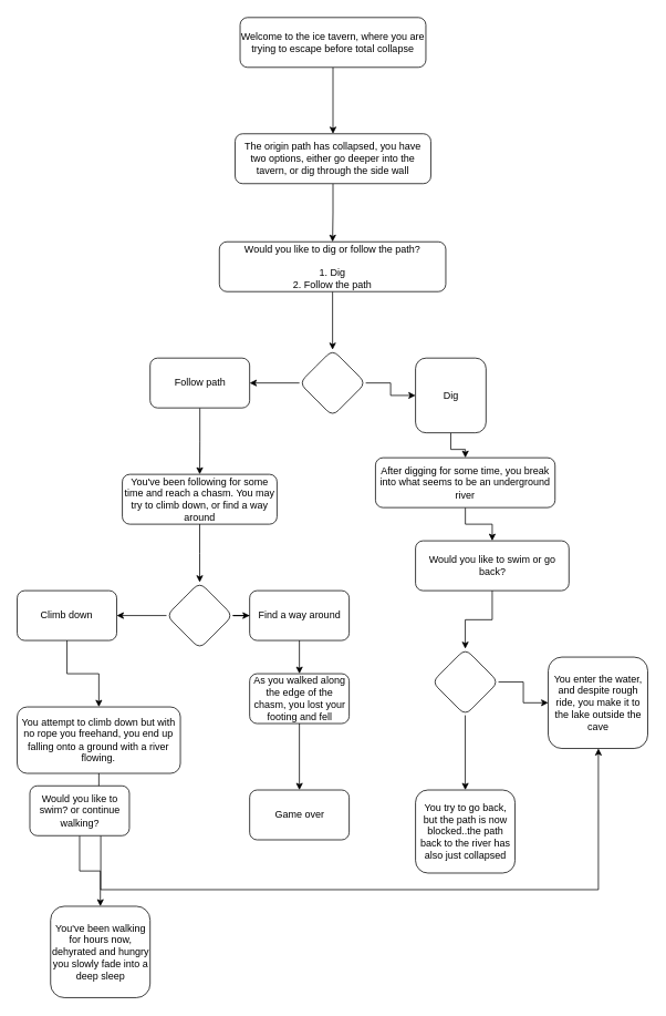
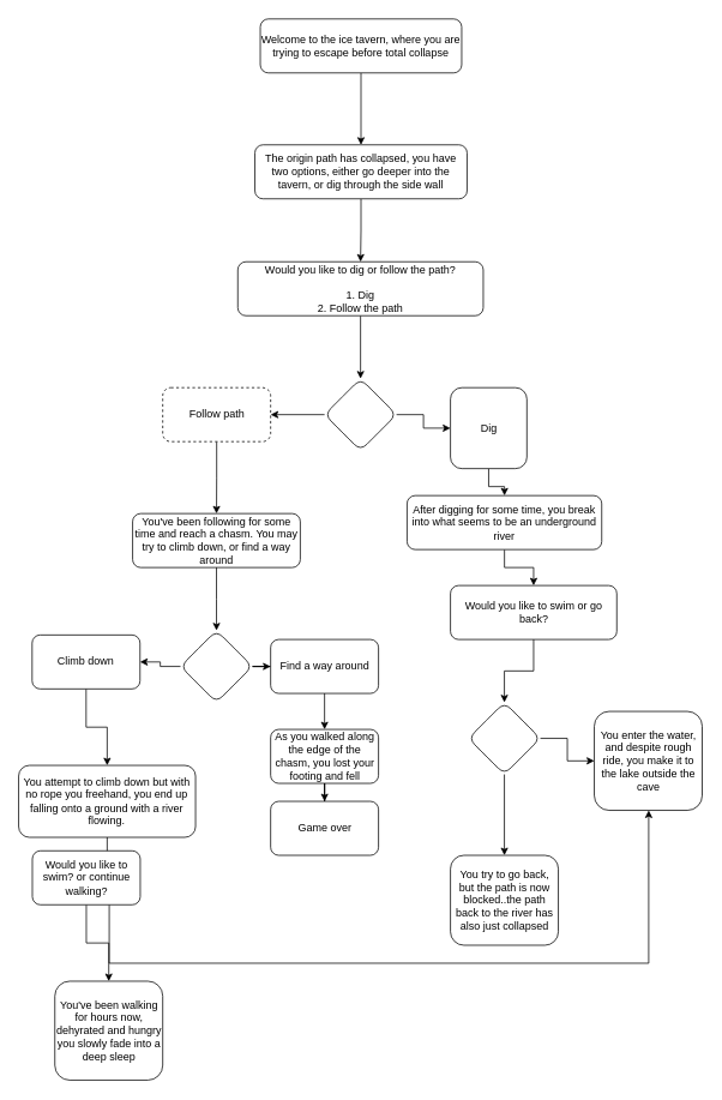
  <mxCell id="0" />
  <mxCell id="1" parent="0" />
  <mxCell id="2" value="" style="edgeStyle=orthogonalEdgeStyle;rounded=0;orthogonalLoop=1;jettySize=auto;html=1;" edge="1" parent="1" source="3" target="5"><mxGeometry relative="1" as="geometry" /></mxCell>
  <mxCell id="3" value="Welcome to the ice tavern, where you are trying to escape before total collapse" style="rounded=1;whiteSpace=wrap;html=1;" vertex="1" parent="1"><mxGeometry x="289" y="20" width="224" height="60" as="geometry" /></mxCell>
  <mxCell id="4" value="" style="edgeStyle=orthogonalEdgeStyle;rounded=0;orthogonalLoop=1;jettySize=auto;html=1;" edge="1" parent="1" source="5" target="7"><mxGeometry relative="1" as="geometry" /></mxCell>
  <mxCell id="5" value="The origin path has collapsed, you have two options, either go deeper into the tavern, or dig through the side wall" style="whiteSpace=wrap;html=1;rounded=1;" vertex="1" parent="1"><mxGeometry x="283" y="160" width="236" height="60" as="geometry" /></mxCell>
  <mxCell id="6" value="" style="edgeStyle=orthogonalEdgeStyle;rounded=0;orthogonalLoop=1;jettySize=auto;html=1;" edge="1" parent="1" source="7" target="10"><mxGeometry relative="1" as="geometry" /></mxCell>
  <mxCell id="7" value="&lt;div&gt;Would you like to dig or follow the path?&lt;/div&gt;&lt;div&gt;&lt;br&gt;&lt;/div&gt;&lt;div&gt;1. Dig&lt;/div&gt;&lt;div&gt;2. Follow the path&lt;br&gt;&lt;/div&gt;" style="whiteSpace=wrap;html=1;rounded=1;" vertex="1" parent="1"><mxGeometry x="264" y="290" width="273" height="60" as="geometry" /></mxCell>
  <mxCell id="8" value="" style="edgeStyle=orthogonalEdgeStyle;rounded=0;orthogonalLoop=1;jettySize=auto;html=1;" edge="1" parent="1" source="10" target="12"><mxGeometry relative="1" as="geometry" /></mxCell>
  <mxCell id="9" value="" style="edgeStyle=orthogonalEdgeStyle;rounded=0;orthogonalLoop=1;jettySize=auto;html=1;" edge="1" parent="1" source="10" target="14"><mxGeometry relative="1" as="geometry" /></mxCell>
  <mxCell id="10" value="" style="rhombus;whiteSpace=wrap;html=1;rounded=1;" vertex="1" parent="1"><mxGeometry x="360.5" y="420" width="80" height="80" as="geometry" /></mxCell>
  <mxCell id="11" value="" style="edgeStyle=orthogonalEdgeStyle;rounded=0;orthogonalLoop=1;jettySize=auto;html=1;" edge="1" parent="1" source="12" target="20"><mxGeometry relative="1" as="geometry" /></mxCell>
- <mxCell id="12" value="Follow path" style="whiteSpace=wrap;html=1;rounded=1;" vertex="1" parent="1"><mxGeometry x="180.5" y="430" width="120" height="60" as="geometry" /></mxCell>
+ <mxCell id="12" value="Follow path" style="whiteSpace=wrap;html=1;rounded=1;dashed=1;" vertex="1" parent="1"><mxGeometry x="180.5" y="430" width="120" height="60" as="geometry" /></mxCell>
  <mxCell id="13" value="" style="edgeStyle=orthogonalEdgeStyle;rounded=0;orthogonalLoop=1;jettySize=auto;html=1;" edge="1" parent="1" source="14" target="16"><mxGeometry relative="1" as="geometry" /></mxCell>
  <mxCell id="14" value="Dig" style="whiteSpace=wrap;html=1;rounded=1;" vertex="1" parent="1"><mxGeometry x="500.5" y="430" width="85" height="90" as="geometry" /></mxCell>
  <mxCell id="15" value="" style="edgeStyle=orthogonalEdgeStyle;rounded=0;orthogonalLoop=1;jettySize=auto;html=1;" edge="1" parent="1" source="16" target="18"><mxGeometry relative="1" as="geometry" /></mxCell>
  <mxCell id="16" value="After digging for some time, you break into what seems to be an underground river" style="whiteSpace=wrap;html=1;rounded=1;" vertex="1" parent="1"><mxGeometry x="452.25" y="550" width="216.5" height="60" as="geometry" /></mxCell>
  <mxCell id="17" value="" style="edgeStyle=orthogonalEdgeStyle;rounded=0;orthogonalLoop=1;jettySize=auto;html=1;" edge="1" parent="1" source="18" target="35"><mxGeometry relative="1" as="geometry" /></mxCell>
  <mxCell id="18" value="Would you like to swim or go back?" style="whiteSpace=wrap;html=1;rounded=1;" vertex="1" parent="1"><mxGeometry x="500.5" y="650" width="185" height="60" as="geometry" /></mxCell>
  <mxCell id="19" value="" style="edgeStyle=orthogonalEdgeStyle;rounded=0;orthogonalLoop=1;jettySize=auto;html=1;" edge="1" parent="1" source="20" target="23"><mxGeometry relative="1" as="geometry" /></mxCell>
  <mxCell id="20" value="You've been following for some time and reach a chasm. You may try to climb down, or find a way around" style="whiteSpace=wrap;html=1;rounded=1;" vertex="1" parent="1"><mxGeometry x="147" y="570" width="186.5" height="60" as="geometry" /></mxCell>
  <mxCell id="21" value="" style="edgeStyle=orthogonalEdgeStyle;rounded=0;orthogonalLoop=1;jettySize=auto;html=1;" edge="1" parent="1" source="23" target="25"><mxGeometry relative="1" as="geometry" /></mxCell>
  <mxCell id="22" value="" style="edgeStyle=orthogonalEdgeStyle;rounded=0;orthogonalLoop=1;jettySize=auto;html=1;" edge="1" parent="1" source="23" target="27"><mxGeometry relative="1" as="geometry" /></mxCell>
  <mxCell id="23" value="" style="rhombus;whiteSpace=wrap;html=1;rounded=1;" vertex="1" parent="1"><mxGeometry x="200.25" y="700" width="80" height="80" as="geometry" /></mxCell>
  <mxCell id="24" value="" style="edgeStyle=orthogonalEdgeStyle;rounded=0;orthogonalLoop=1;jettySize=auto;html=1;" edge="1" parent="1" source="25" target="32"><mxGeometry relative="1" as="geometry" /></mxCell>
- <mxCell id="25" value="Climb down" style="whiteSpace=wrap;html=1;rounded=1;" vertex="1" parent="1"><mxGeometry x="20.25" y="710" width="120" height="60" as="geometry" /></mxCell>
+ <mxCell id="25" value="Climb down" style="whiteSpace=wrap;html=1;rounded=1;" vertex="1" parent="1"><mxGeometry x="35.25" y="705" width="120" height="60" as="geometry" /></mxCell>
  <mxCell id="26" value="" style="edgeStyle=orthogonalEdgeStyle;rounded=0;orthogonalLoop=1;jettySize=auto;html=1;" edge="1" parent="1" source="27" target="29"><mxGeometry relative="1" as="geometry" /></mxCell>
  <mxCell id="27" value="Find a way around" style="whiteSpace=wrap;html=1;rounded=1;" vertex="1" parent="1"><mxGeometry x="300.5" y="710" width="120" height="60" as="geometry" /></mxCell>
  <mxCell id="28" value="" style="edgeStyle=orthogonalEdgeStyle;rounded=0;orthogonalLoop=1;jettySize=auto;html=1;" edge="1" parent="1" source="29" target="30"><mxGeometry relative="1" as="geometry" /></mxCell>
  <mxCell id="29" value="As you walked along the edge of the chasm, you lost your footing and fell" style="whiteSpace=wrap;html=1;rounded=1;" vertex="1" parent="1"><mxGeometry x="300.5" y="810" width="120" height="60" as="geometry" /></mxCell>
- <mxCell id="30" value="Game over" style="whiteSpace=wrap;html=1;rounded=1;" vertex="1" parent="1"><mxGeometry x="300.5" y="950" width="120" height="60" as="geometry" /></mxCell>
+ <mxCell id="30" value="Game over" style="whiteSpace=wrap;html=1;rounded=1;" vertex="1" parent="1"><mxGeometry x="300.5" y="890" width="120" height="60" as="geometry" /></mxCell>
  <mxCell id="31" value="" style="edgeStyle=orthogonalEdgeStyle;rounded=0;orthogonalLoop=1;jettySize=auto;html=1;" edge="1" parent="1" source="32" target="40"><mxGeometry relative="1" as="geometry" /></mxCell>
  <mxCell id="32" value="You attempt to climb down but with no rope you freehand, you end up falling onto a ground with a river flowing." style="whiteSpace=wrap;html=1;rounded=1;" vertex="1" parent="1"><mxGeometry x="20.25" y="850" width="196.75" height="80" as="geometry" /></mxCell>
  <mxCell id="33" value="" style="edgeStyle=orthogonalEdgeStyle;rounded=0;orthogonalLoop=1;jettySize=auto;html=1;" edge="1" parent="1" source="35" target="36"><mxGeometry relative="1" as="geometry" /></mxCell>
  <mxCell id="34" value="" style="edgeStyle=orthogonalEdgeStyle;rounded=0;orthogonalLoop=1;jettySize=auto;html=1;" edge="1" parent="1" source="35" target="37"><mxGeometry relative="1" as="geometry" /></mxCell>
  <mxCell id="35" value="" style="rhombus;whiteSpace=wrap;html=1;rounded=1;" vertex="1" parent="1"><mxGeometry x="520.5" y="780" width="80" height="80" as="geometry" /></mxCell>
  <mxCell id="36" value="You try to go back, but the path is now blocked..the path back to the river has also just collapsed" style="whiteSpace=wrap;html=1;rounded=1;" vertex="1" parent="1"><mxGeometry x="500.5" y="950" width="120" height="100" as="geometry" /></mxCell>
  <mxCell id="37" value="You enter the water, and despite rough ride, you make it to the lake outside the cave" style="whiteSpace=wrap;html=1;rounded=1;" vertex="1" parent="1"><mxGeometry x="660.5" y="790" width="120" height="110" as="geometry" /></mxCell>
  <mxCell id="38" style="edgeStyle=orthogonalEdgeStyle;rounded=0;orthogonalLoop=1;jettySize=auto;html=1;" edge="1" parent="1" source="40" target="37"><mxGeometry relative="1" as="geometry"><Array as="points"><mxPoint x="121" y="1070" /><mxPoint x="721" y="1070" /></Array></mxGeometry></mxCell>
  <mxCell id="39" value="" style="edgeStyle=orthogonalEdgeStyle;rounded=0;orthogonalLoop=1;jettySize=auto;html=1;" edge="1" parent="1" source="40" target="41"><mxGeometry relative="1" as="geometry" /></mxCell>
  <mxCell id="40" value="Would you like to swim? or continue walking?" style="whiteSpace=wrap;html=1;rounded=1;" vertex="1" parent="1"><mxGeometry x="35.505" y="945" width="120" height="60" as="geometry" /></mxCell>
  <mxCell id="41" value="You've been walking for hours now, dehyrated and hungry you slowly fade into a deep sleep" style="whiteSpace=wrap;html=1;rounded=1;" vertex="1" parent="1"><mxGeometry x="60.51" y="1090" width="120" height="110" as="geometry" /></mxCell>
